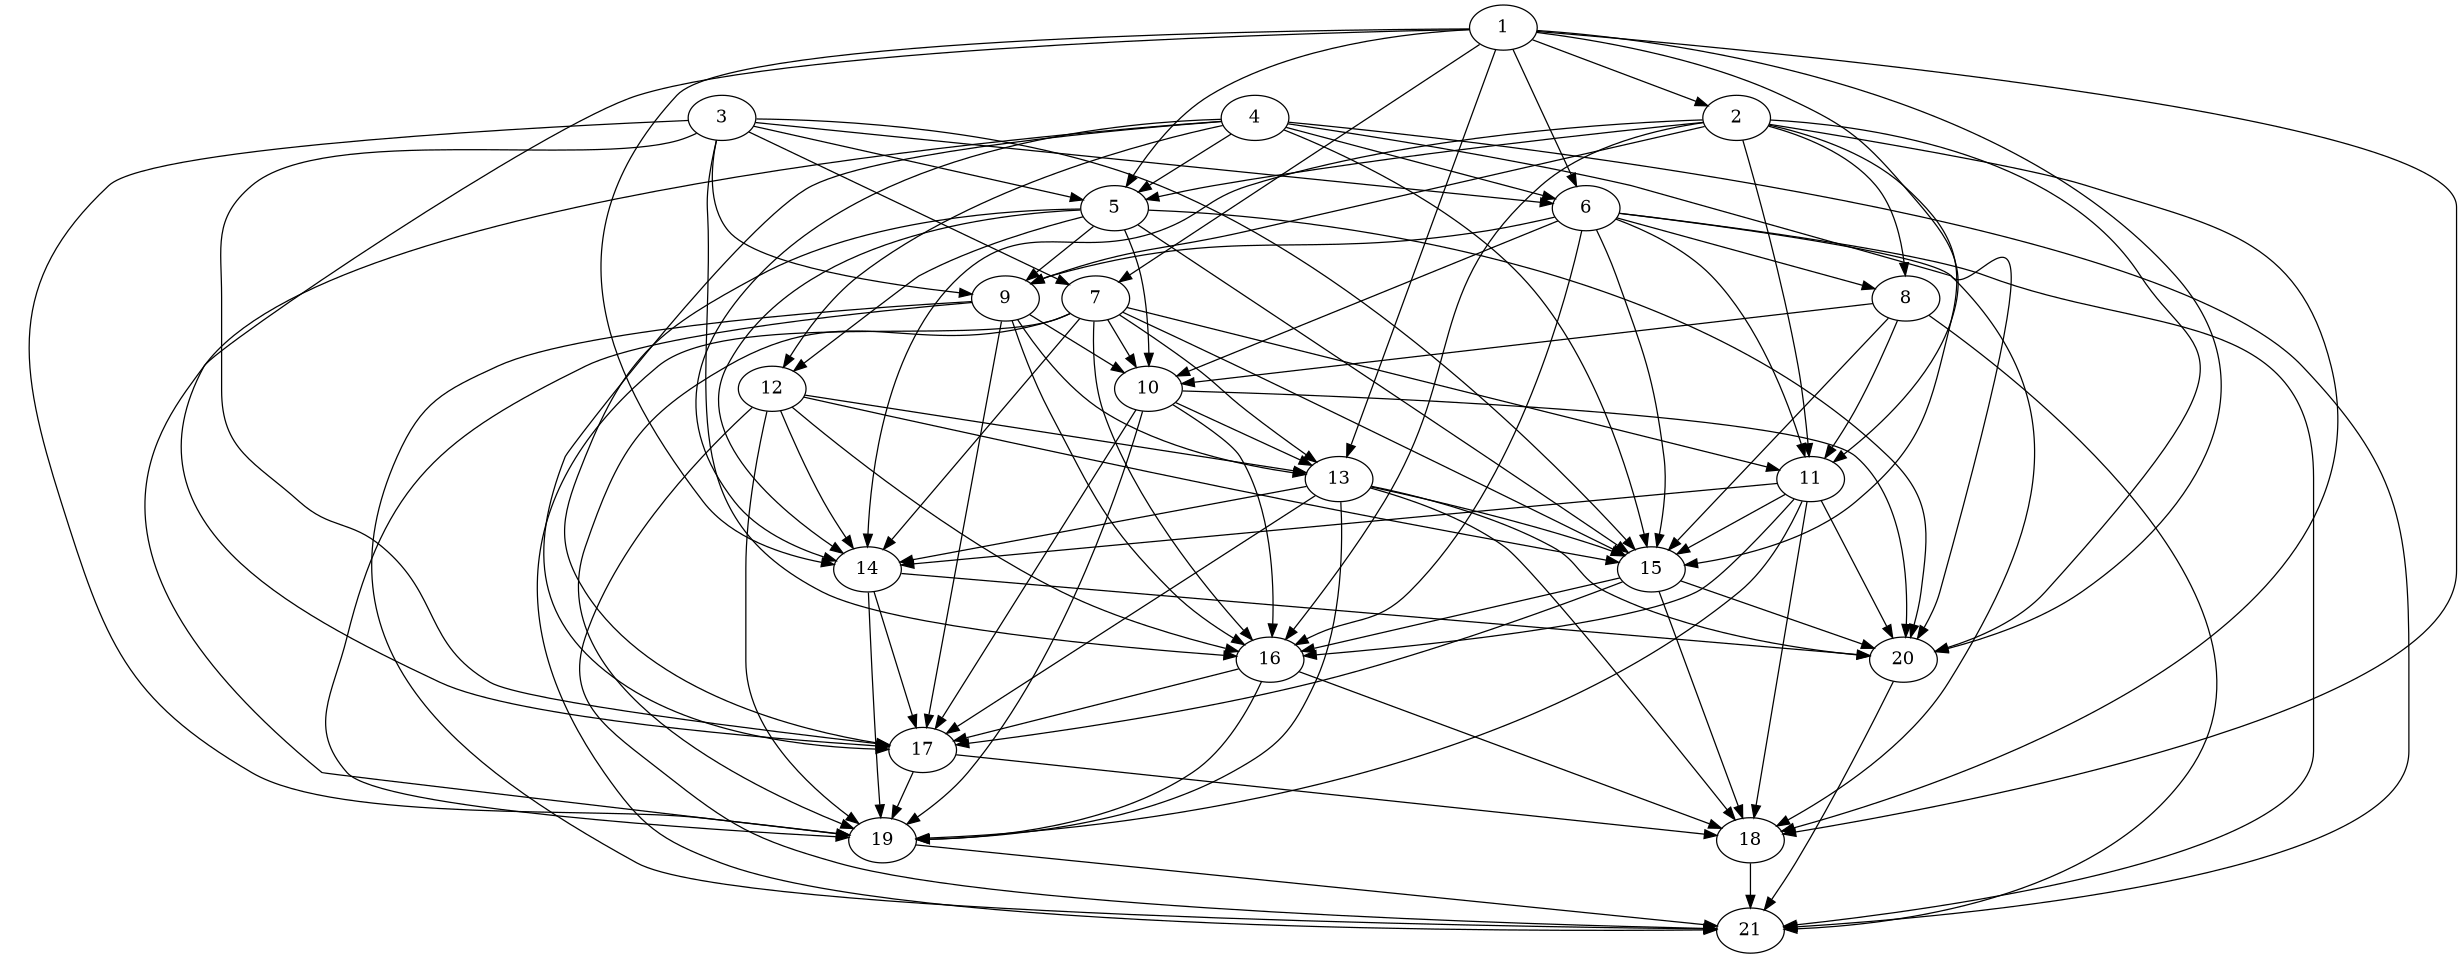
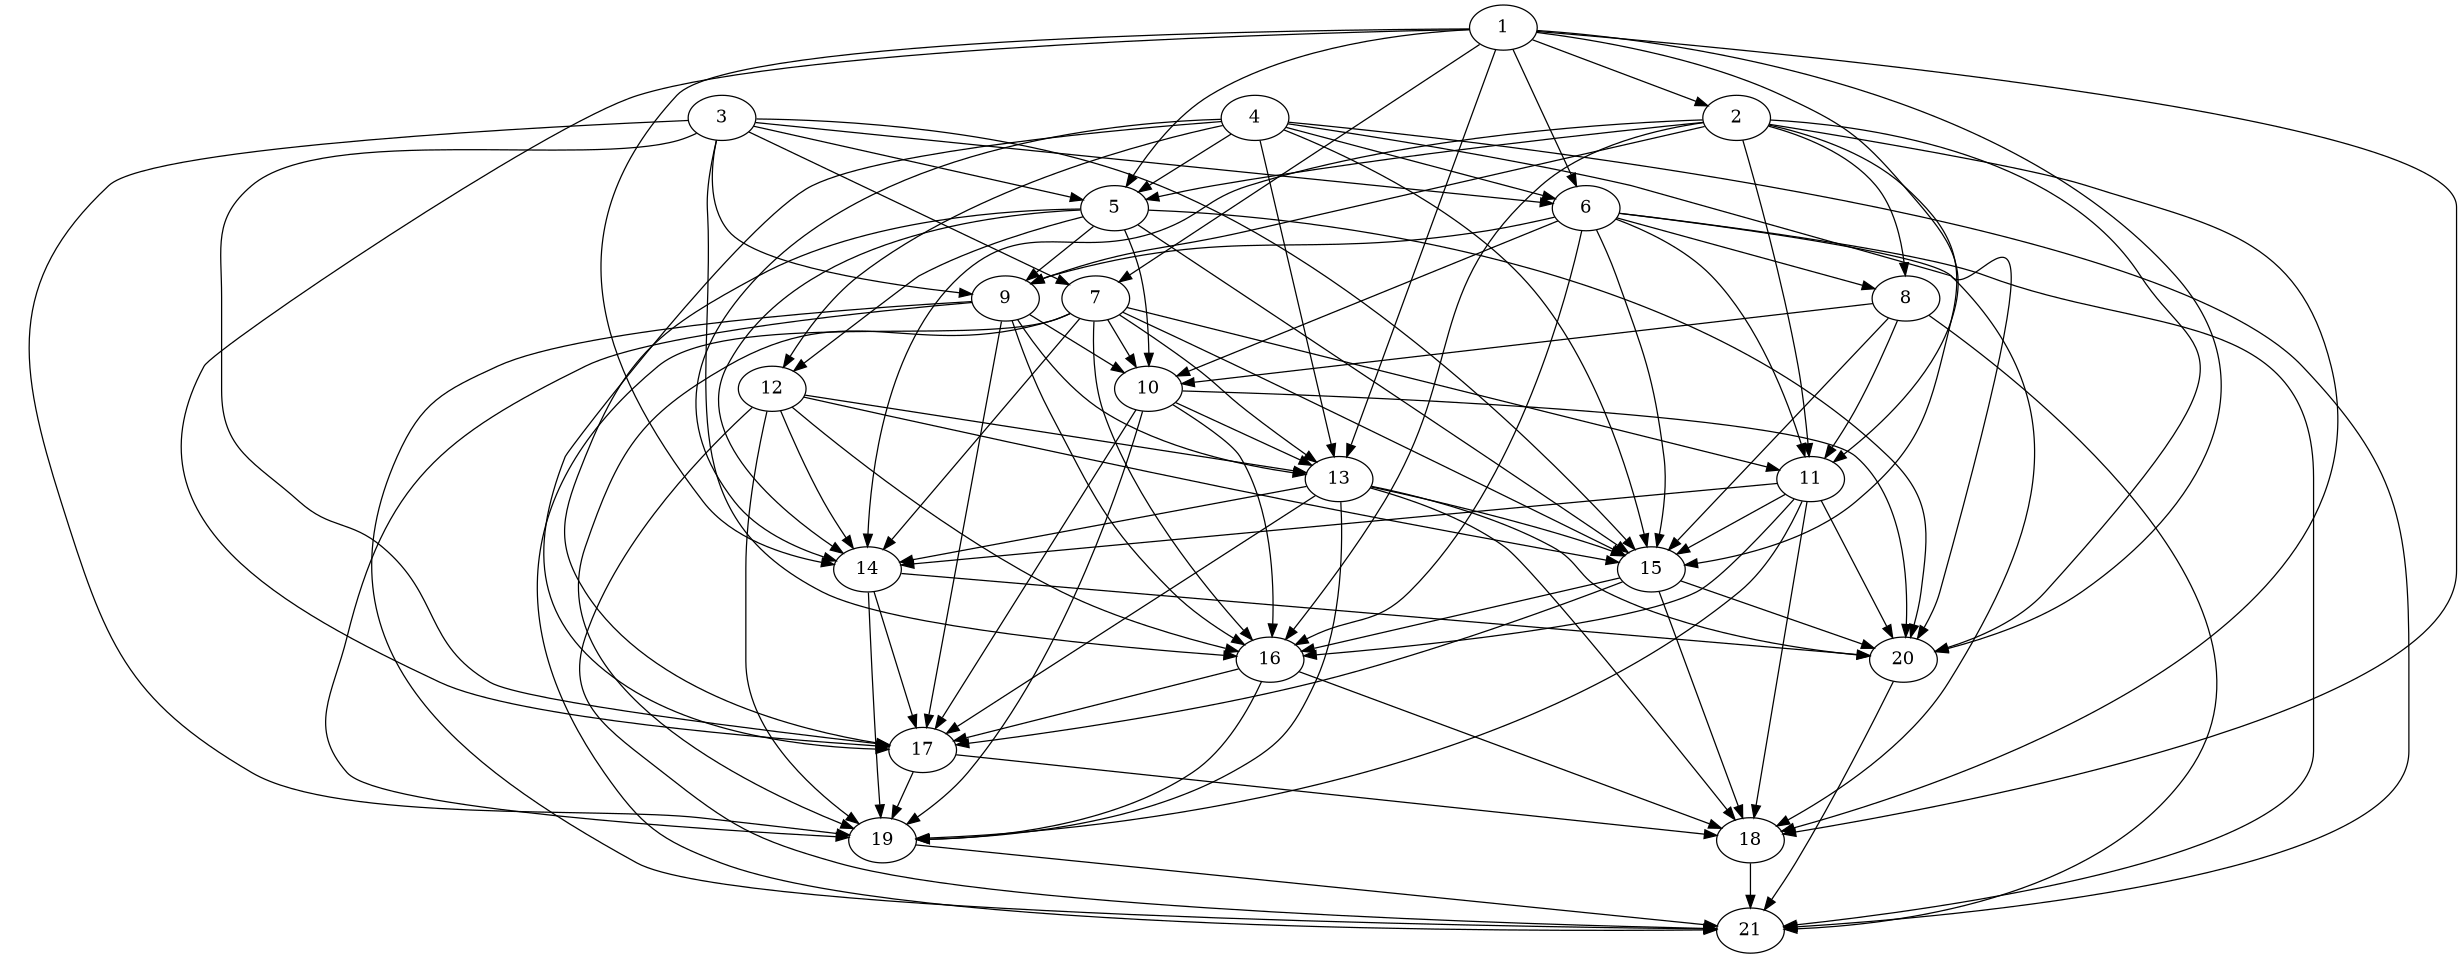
  digraph {
    node [Weight=164]
    edge [Weight=9]
    1 [Weight=548]
    2 [Weight=329]
    5 [Weight=384]
    6
    7
    11 [Weight=329]
    13
    14
    17 [Weight=329]
    18 [Weight=493]
    20 [Weight=438]
    8 [Weight=493]
    9 [Weight=219]
    15 [Weight=548]
    16 [Weight=384]
    12 [Weight=493]
    10
    21 [Weight=110]
    19 [Weight=548]
    3 [Weight=274]
    4 [Weight=110]
    1 -> 2 [Weight=10]
    1 -> 5
    1 -> 6
    1 -> 7 [Weight=5]
    1 -> 11
    1 -> 13 [Weight=6]
    1 -> 14 [Weight=7]
    1 -> 17 [Weight=6]
    1 -> 18 [Weight=6]
    1 -> 20
    2 -> 5
    2 -> 11 [Weight=6]
    2 -> 14 [Weight=8]
    2 -> 18 [Weight=4]
    2 -> 20 [Weight=4]
    2 -> 8
    2 -> 9
    2 -> 15
    2 -> 16 [Weight=3]
    5 -> 14 [Weight=4]
    5 -> 17 [Weight=8]
    5 -> 20
    5 -> 9 [Weight=6]
    5 -> 15 [Weight=3]
    5 -> 12 [Weight=7]
    5 -> 10 [Weight=3]
    6 -> 11 [Weight=8]
    6 -> 18 [Weight=5]
    6 -> 8 [Weight=8]
    6 -> 9 [Weight=10]
    6 -> 15 [Weight=10]
    6 -> 16 [Weight=2]
    6 -> 10 [Weight=8]
    6 -> 21 [Weight=10]
    7 -> 11 [Weight=2]
    7 -> 13 [Weight=10]
    7 -> 14 [Weight=10]
    7 -> 15 [Weight=3]
    7 -> 16 [Weight=4]
    7 -> 10 [Weight=5]
    7 -> 21
    7 -> 19 [Weight=5]
    11 -> 14 [Weight=6]
    11 -> 18 [Weight=5]
    11 -> 20 [Weight=7]
    11 -> 15 [Weight=2]
    11 -> 16 [Weight=3]
    11 -> 19 [Weight=2]
    13 -> 14
    13 -> 17 [Weight=5]
    13 -> 18 [Weight=5]
    13 -> 20 [Weight=5]
    13 -> 15
    13 -> 19 [Weight=10]
    14 -> 17 [Weight=4]
    14 -> 20 [Weight=7]
    14 -> 19 [Weight=2]
    17 -> 18 [Weight=8]
    17 -> 19
    18 -> 21
    20 -> 21 [Weight=8]
    8 -> 11 [Weight=3]
    8 -> 15 [Weight=4]
    8 -> 10 [Weight=6]
    8 -> 21 [Weight=8]
    9 -> 13 [Weight=5]
    9 -> 17
    9 -> 16 [Weight=5]
    9 -> 10 [Weight=7]
    9 -> 21 [Weight=10]
    9 -> 19 [Weight=10]
    15 -> 17 [Weight=7]
    15 -> 18 [Weight=7]
    15 -> 20 [Weight=5]
    15 -> 16 [Weight=7]
    16 -> 17 [Weight=5]
    16 -> 18
    16 -> 19 [Weight=3]
    12 -> 13 [Weight=10]
    12 -> 14 [Weight=3]
    12 -> 15 [Weight=6]
    12 -> 16 [Weight=8]
    12 -> 21 [Weight=3]
    12 -> 19 [Weight=7]
    10 -> 13 [Weight=4]
    10 -> 17 [Weight=4]
    10 -> 20
    10 -> 16 [Weight=6]
    10 -> 19 [Weight=7]
    19 -> 21 [Weight=10]
    3 -> 5 [Weight=6]
    3 -> 6 [Weight=10]
    3 -> 7 [Weight=4]
    3 -> 17 [Weight=8]
    3 -> 9 [Weight=2]
    3 -> 15
    3 -> 16 [Weight=10]
    3 -> 19 [Weight=4]
    4 -> 5 [Weight=2]
    4 -> 6 [Weight=2]
-   4 -> 19 [Weight=8]
+   4 -> 13 [Weight=8]
    4 -> 14 [Weight=3]
    4 -> 17 [Weight=3]
    4 -> 20 [Weight=10]
    4 -> 15 [Weight=6]
    4 -> 12 [Weight=3]
    4 -> 21 [Weight=3]
  }
